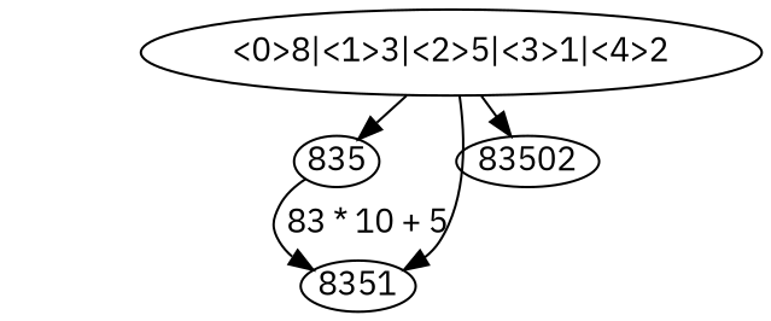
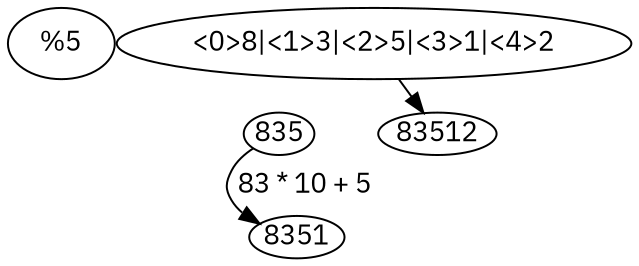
  digraph {
    fontname="IBM Plex Sans"
    nodesep=0
    ranksep=0
    node [fontname="IBM Plex Sans" margin=0 shape=ellipse]
    edge [fontname="IBM Plex Sans"]
+   "%5" [margin="" shape=""]
    n2 [label="<0>8|<1>3|<2>5|<3>1|<4>2" width=3 margin="" shape=""]
    835 [height=0 width=0]
    8351 [height=0 width=0]
-   83512 [height=0 width=0 label=83502]
-   n2 -> 835 [tailport="2:s"]
-   n2 -> 8351 [tailport="3:s"]
+   83512 [height=0 width=0]
    n2 -> 83512 [tailport="4:s"]
    835 -> 8351 [label=" 83 * 10 + 5"]
  }
